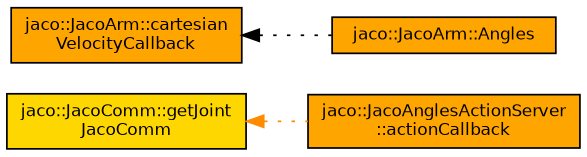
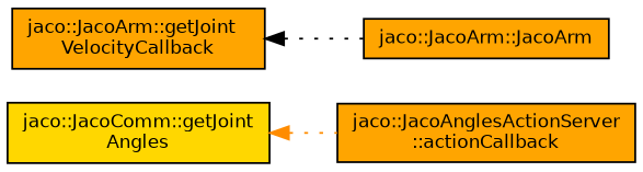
  digraph {
    rankdir=LR
    node [color=black fillcolor=orange fontname=Helvetica fontsize=10 shape=record style=filled]
    edge [dir=back fontname=Helvetica fontsize=10 labelfontname=Helvetica labelfontsize=10 style=dotted]
-   n1 [fillcolor=gold fontcolor=black height=0.2 label="jaco::JacoComm::getJoint\lJacoComm" width=0.4]
+   n1 [fillcolor=gold fontcolor=black height=0.2 label="jaco::JacoComm::getJoint\lAngles" width=0.4]
    n2 [height=0.2 label="jaco::JacoAnglesActionServer\l::actionCallback" width=0.4]
-   n3 [height=0.2 label="jaco::JacoArm::cartesian\lVelocityCallback" width=0.4]
-   n4 [height=0.2 label="jaco::JacoArm::Angles" width=0.4]
+   n3 [height=0.2 label="jaco::JacoArm::getJoint\lVelocityCallback" width=0.4]
+   n4 [height=0.2 label="jaco::JacoArm::JacoArm" width=0.4]
    n1 -> n2 [color=darkorange]
    n3 -> n4 [color=black]
  }
